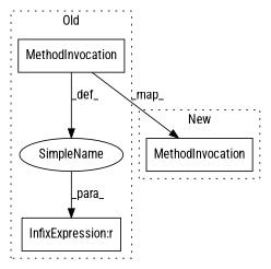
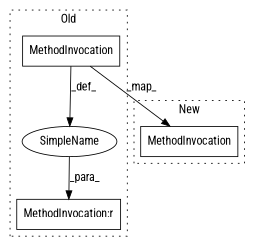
  digraph {
    fontname="Roboto Condensed"
    node [a=32 shape=box fontname="Roboto Condensed"]
    edge [fontname="Roboto Condensed"]
    n1 [l="4,1" label=MethodInvocation s="11548,11571"]
    n2 [a=42 label=SimpleName shape=ellipse]
-   n3 [a=27 l=4 label="InfixExpression:r" s=11572]
+   n3 [a=27 l=4 label="MethodInvocation:r" s=11572]
    n4 [l=6 label=MethodInvocation s=9398]
    subgraph cluster_1 {
      label=Old
      style=dotted
      n1
      n2
      n3
    }
    subgraph cluster_2 {
      label=New
      style=dotted
      n4
    }
    n1 -> n2 [label=_def_]
    n1 -> n4 [label=_map_]
    n2 -> n3 [label=_para_]
  }
